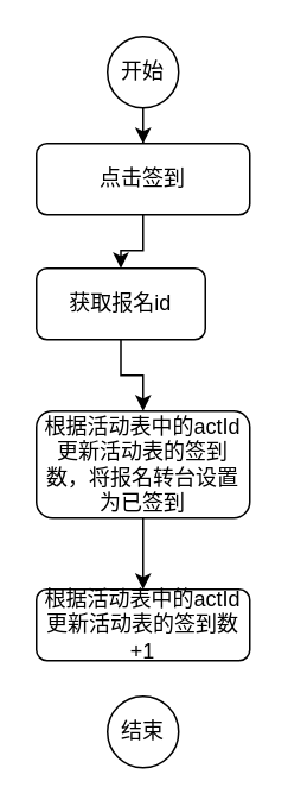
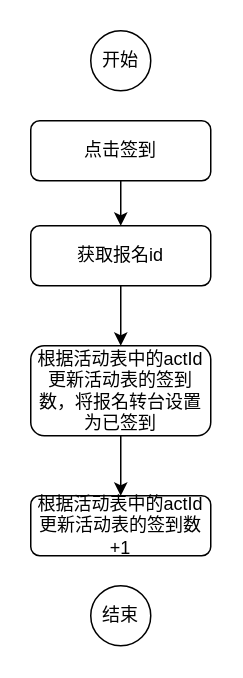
  <mxCell id="0" />
  <mxCell id="1" parent="0" />
  <mxCell id="2" style="edgeStyle=orthogonalEdgeStyle;rounded=0;orthogonalLoop=1;jettySize=auto;html=1;entryX=0.5;entryY=0;entryDx=0;entryDy=0;" parent="1" source="3" target="5" edge="1"><mxGeometry relative="1" as="geometry" /></mxCell>
  <mxCell id="3" value="点击签到" style="rounded=1;whiteSpace=wrap;html=1;fontSize=12;glass=0;strokeWidth=1;shadow=0;" parent="1" vertex="1"><mxGeometry x="20" y="80" width="120" height="40" as="geometry" /></mxCell>
  <mxCell id="4" style="edgeStyle=orthogonalEdgeStyle;rounded=0;orthogonalLoop=1;jettySize=auto;html=1;entryX=0.5;entryY=0;entryDx=0;entryDy=0;" parent="1" source="5" target="7" edge="1"><mxGeometry relative="1" as="geometry" /></mxCell>
- <mxCell id="5" value="获取报名id" style="rounded=1;whiteSpace=wrap;html=1;fontSize=12;glass=0;strokeWidth=1;shadow=0;" parent="1" vertex="1"><mxGeometry x="20" y="150" width="95" height="40" as="geometry" /></mxCell>
+ <mxCell id="5" value="获取报名id" style="rounded=1;whiteSpace=wrap;html=1;fontSize=12;glass=0;strokeWidth=1;shadow=0;" parent="1" vertex="1"><mxGeometry x="20" y="150" width="120" height="40" as="geometry" /></mxCell>
  <mxCell id="6" style="edgeStyle=orthogonalEdgeStyle;rounded=0;orthogonalLoop=1;jettySize=auto;html=1;entryX=0.5;entryY=0;entryDx=0;entryDy=0;" parent="1" source="7" target="8" edge="1"><mxGeometry relative="1" as="geometry"><mxPoint x="80" y="350" as="targetPoint" /></mxGeometry></mxCell>
  <mxCell id="7" value="根据活动表中的actId更新活动表的签到数，将报名转台设置为已签到" style="rounded=1;whiteSpace=wrap;html=1;fontSize=12;glass=0;strokeWidth=1;shadow=0;" parent="1" vertex="1"><mxGeometry x="20" y="230" width="120" height="60" as="geometry" /></mxCell>
  <mxCell id="8" value="根据活动表中的actId更新活动表的签到数+1" style="rounded=1;whiteSpace=wrap;html=1;fontSize=12;glass=0;strokeWidth=1;shadow=0;" parent="1" vertex="1"><mxGeometry x="20" y="330" width="120" height="40" as="geometry" /></mxCell>
  <mxCell id="9" value="结束" style="ellipse;whiteSpace=wrap;html=1;aspect=fixed;" vertex="1" parent="1"><mxGeometry x="60" y="390" width="40" height="40" as="geometry" /></mxCell>
- <mxCell id="10" style="edgeStyle=orthogonalEdgeStyle;rounded=0;orthogonalLoop=1;jettySize=auto;html=1;" edge="1" parent="1" source="11" target="3"><mxGeometry relative="1" as="geometry" /></mxCell>
  <mxCell id="11" value="开始" style="ellipse;whiteSpace=wrap;html=1;aspect=fixed;" vertex="1" parent="1"><mxGeometry x="60" y="20" width="40" height="40" as="geometry" /></mxCell>
